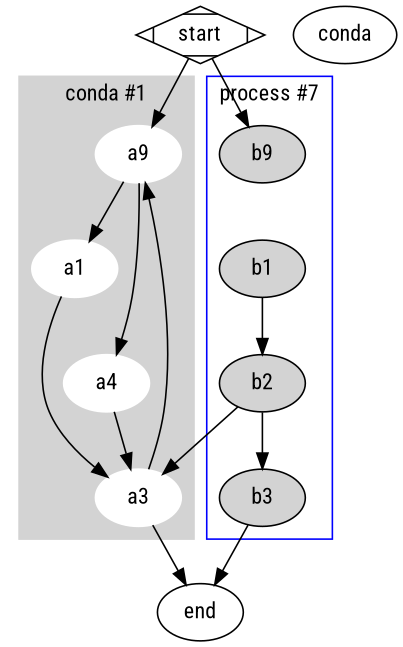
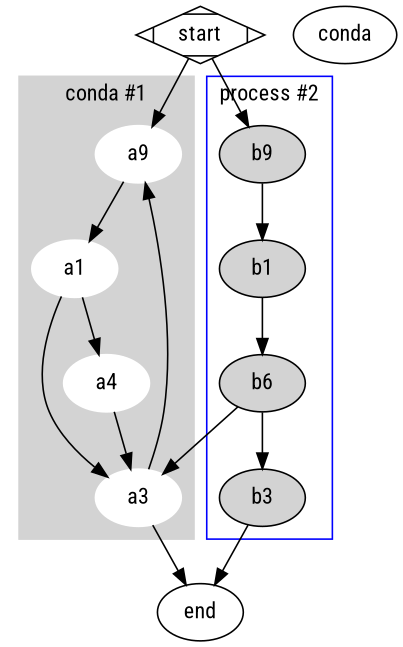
  digraph {
    fontname="Roboto Condensed"
    node [fontname="Roboto Condensed" style=filled]
    edge [fontname="Roboto Condensed"]
    n1 [color=white label=a9]
    a1 [color=white]
    n3 [color=white label=a4]
    a3 [color=white]
    n5 [label=b9]
    b1
-   b2
+   b2 [label=b6]
    b3
    end [style=""]
    n10 [label=conda style=""]
    n11 [label=start shape=Mdiamond style=""]
    subgraph cluster_1 {
      color=lightgrey
      label="conda #1"
      style=filled
      n1
      a1
      n3
      a3
    }
    subgraph cluster_2 {
      color=blue
-     label="process #7"
+     label="process #2"
      n5
      b1
      b2
      b3
    }
    n1 -> a1
-   n1 -> n3
+   a1 -> n3
    a1 -> a3
    n3 -> a3
    a3 -> n1
    a3 -> end
+   n5 -> b1
    b1 -> b2
    b2 -> a3
    b2 -> b3
    b3 -> end
    n11 -> n1
    n11 -> n5
  }
